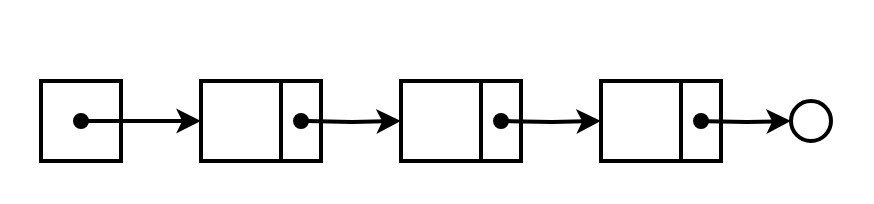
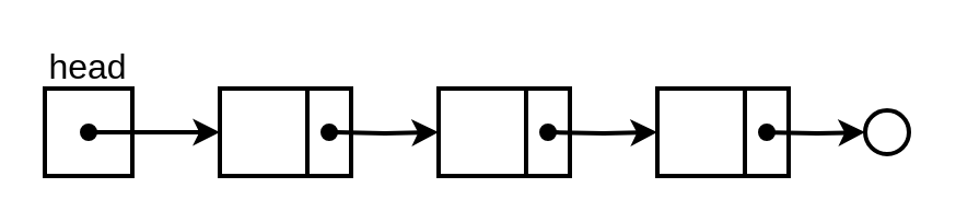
  <mxCell id="0" />
  <mxCell id="1" parent="0" />
  <mxCell id="2" value="" style="group" parent="1" vertex="1" connectable="0"><mxGeometry x="20" y="20" width="395" height="60" as="geometry" /></mxCell>
  <mxCell id="3" value="" style="rounded=0;whiteSpace=wrap;html=1;strokeWidth=2;" parent="2" vertex="1"><mxGeometry y="20" width="40" height="40" as="geometry" /></mxCell>
  <mxCell id="4" value="" style="ellipse;whiteSpace=wrap;html=1;aspect=fixed;strokeWidth=2;" parent="2" vertex="1"><mxGeometry x="375" y="30" width="20" height="20" as="geometry" /></mxCell>
  <mxCell id="5" value="" style="endArrow=classic;html=1;endFill=1;startArrow=oval;startFill=1;strokeWidth=2;entryX=0;entryY=0.5;entryDx=0;entryDy=0;" parent="2" edge="1"><mxGeometry width="50" height="50" as="geometry"><mxPoint x="20" y="40" as="sourcePoint" /><mxPoint x="80" y="40" as="targetPoint" /></mxGeometry></mxCell>
+ <mxCell id="6" value="head" style="text;html=1;strokeColor=none;fillColor=none;align=center;verticalAlign=middle;whiteSpace=wrap;rounded=0;fontSize=16;" parent="2" vertex="1"><mxGeometry width="40" height="20" as="geometry" /></mxCell>
  <mxCell id="7" value="" style="group" parent="2" vertex="1" connectable="0"><mxGeometry x="80" y="20" width="60" height="40" as="geometry" /></mxCell>
  <mxCell id="8" value="" style="rounded=0;whiteSpace=wrap;html=1;strokeWidth=2;fontSize=16;" parent="7" vertex="1"><mxGeometry width="40" height="40" as="geometry" /></mxCell>
  <mxCell id="9" value="" style="rounded=0;whiteSpace=wrap;html=1;strokeWidth=2;fontSize=16;" parent="7" vertex="1"><mxGeometry x="40" width="20" height="40" as="geometry" /></mxCell>
  <mxCell id="10" value="" style="group" parent="2" vertex="1" connectable="0"><mxGeometry x="280" y="20" width="60" height="40" as="geometry" /></mxCell>
  <mxCell id="11" value="" style="rounded=0;whiteSpace=wrap;html=1;strokeWidth=2;fontSize=16;" parent="10" vertex="1"><mxGeometry width="40" height="40" as="geometry" /></mxCell>
  <mxCell id="12" value="" style="rounded=0;whiteSpace=wrap;html=1;strokeWidth=2;fontSize=16;" parent="10" vertex="1"><mxGeometry x="40" width="20" height="40" as="geometry" /></mxCell>
  <mxCell id="13" style="edgeStyle=orthogonalEdgeStyle;rounded=0;orthogonalLoop=1;jettySize=auto;html=1;entryX=0;entryY=0.5;entryDx=0;entryDy=0;startArrow=oval;startFill=1;endArrow=classic;endFill=1;strokeWidth=2;fontSize=16;" parent="2" target="16" edge="1"><mxGeometry relative="1" as="geometry"><mxPoint x="130" y="40" as="sourcePoint" /></mxGeometry></mxCell>
  <mxCell id="14" value="" style="group" parent="2" vertex="1" connectable="0"><mxGeometry x="180" y="20" width="60" height="40" as="geometry" /></mxCell>
  <mxCell id="15" value="" style="group" parent="14" vertex="1" connectable="0"><mxGeometry width="60" height="40" as="geometry" /></mxCell>
  <mxCell id="16" value="" style="rounded=0;whiteSpace=wrap;html=1;strokeWidth=2;fontSize=16;" parent="15" vertex="1"><mxGeometry width="40" height="40" as="geometry" /></mxCell>
  <mxCell id="17" value="" style="rounded=0;whiteSpace=wrap;html=1;strokeWidth=2;fontSize=16;" parent="15" vertex="1"><mxGeometry x="40" width="20" height="40" as="geometry" /></mxCell>
  <mxCell id="18" style="edgeStyle=orthogonalEdgeStyle;rounded=0;orthogonalLoop=1;jettySize=auto;html=1;entryX=0;entryY=0.5;entryDx=0;entryDy=0;startArrow=oval;startFill=1;endArrow=classic;endFill=1;strokeWidth=2;fontSize=16;" parent="14" target="11" edge="1"><mxGeometry relative="1" as="geometry"><mxPoint x="50" y="20" as="sourcePoint" /></mxGeometry></mxCell>
  <mxCell id="19" style="edgeStyle=orthogonalEdgeStyle;rounded=0;orthogonalLoop=1;jettySize=auto;html=1;entryX=0;entryY=0.5;entryDx=0;entryDy=0;startArrow=oval;startFill=1;endArrow=classic;endFill=1;strokeWidth=2;fontSize=16;" parent="2" target="4" edge="1"><mxGeometry relative="1" as="geometry"><mxPoint x="330" y="40" as="sourcePoint" /></mxGeometry></mxCell>
